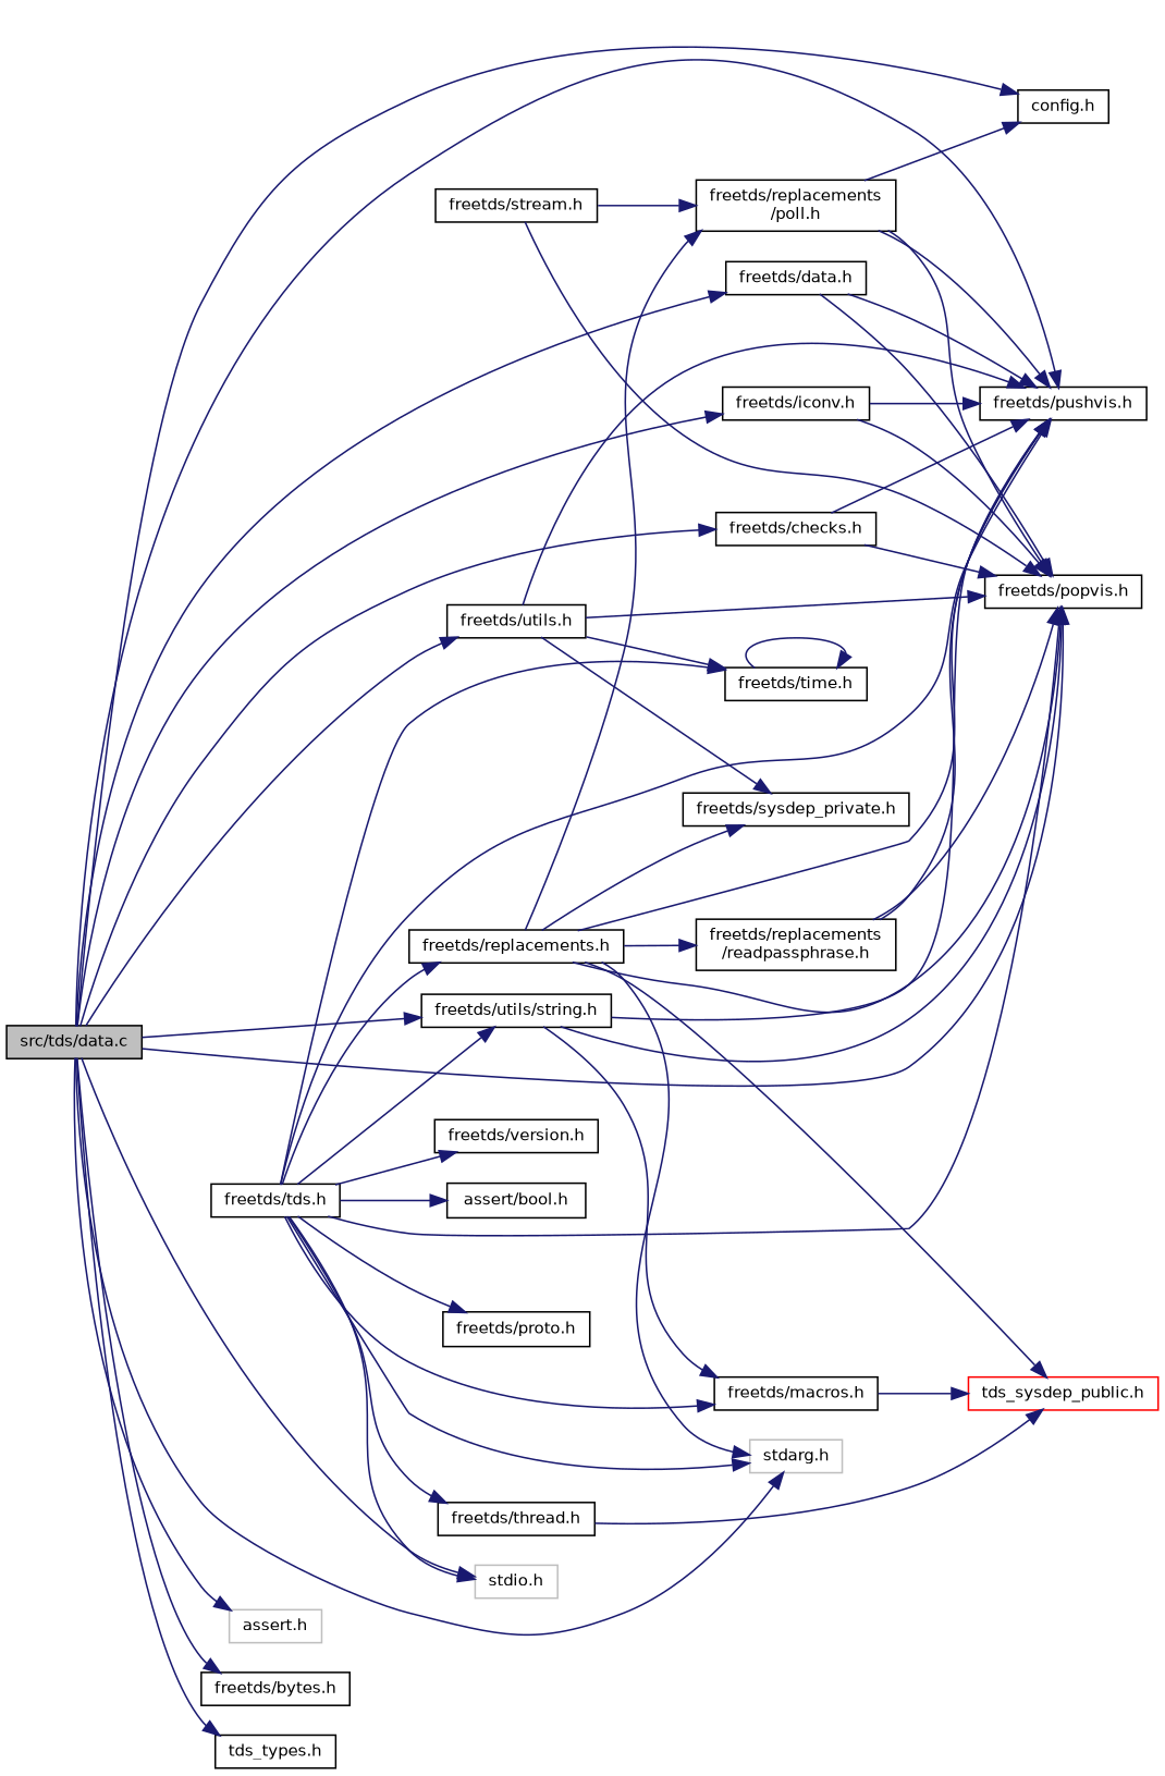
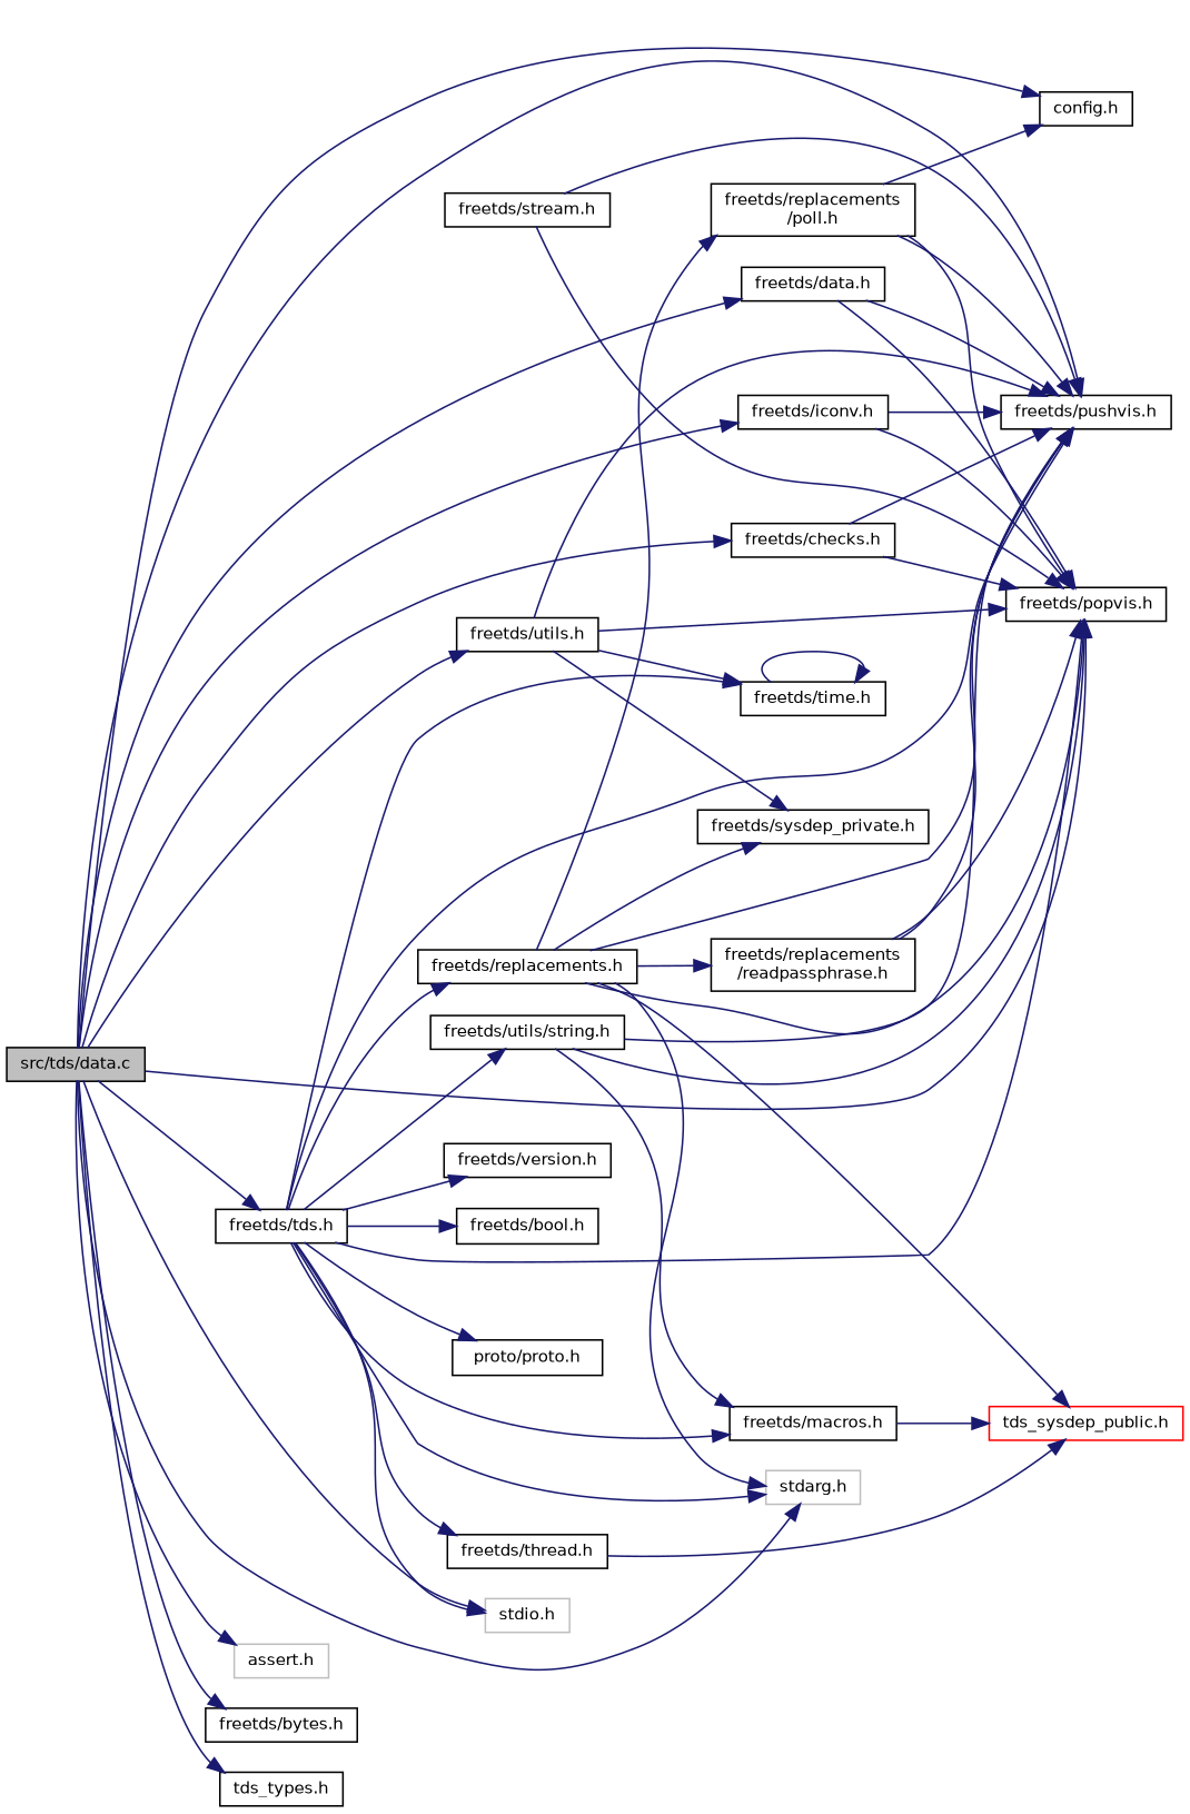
  digraph {
    rankdir=LR
    node [color=black fillcolor=white fontname=Helvetica fontsize=10 shape=record style=filled]
    edge [color=midnightblue fontname=Helvetica fontsize=10 labelfontname=Helvetica labelfontsize=10 style=solid]
    n1 [fillcolor=grey75 fontcolor=black height=0.2 label="src/tds/data.c" width=0.4]
    n2 [height=0.2 label="config.h" width=0.4]
    n3 [color=grey75 height=0.2 label="stdarg.h" width=0.4]
    n4 [color=grey75 height=0.2 label="stdio.h" width=0.4]
    n5 [color=grey75 height=0.2 label="assert.h" width=0.4]
    n6 [height=0.2 label="freetds/utils.h" width=0.4]
    n7 [height=0.2 label="freetds/pushvis.h" width=0.4]
    n8 [height=0.2 label="freetds/popvis.h" width=0.4]
    n9 [height=0.2 label="freetds/tds.h" width=0.4]
    n10 [height=0.2 label="freetds/bytes.h" width=0.4]
    n11 [height=0.2 label="freetds/iconv.h" width=0.4]
    n12 [height=0.2 label="freetds/checks.h" width=0.4]
    n13 [height=0.2 label="freetds/data.h" width=0.4]
    n14 [height=0.2 label="tds_types.h" width=0.4]
    n15 [height=0.2 label="freetds/time.h" width=0.4]
    n16 [height=0.2 label="freetds/sysdep_private.h" width=0.4]
    n17 [height=0.2 label="freetds/version.h" width=0.4]
    n18 [height=0.2 label="freetds/thread.h" width=0.4]
-   n19 [height=0.2 label="assert/bool.h" width=0.4]
+   n19 [height=0.2 label="freetds/bool.h" width=0.4]
    n20 [height=0.2 label="freetds/macros.h" width=0.4]
    n21 [height=0.2 label="freetds/utils/string.h" width=0.4]
    n22 [height=0.2 label="freetds/replacements.h" width=0.4]
-   n23 [height=0.2 label="freetds/proto.h" width=0.4]
+   n23 [height=0.2 label="proto/proto.h" width=0.4]
    n24 [height=0.2 label="freetds/stream.h" width=0.4]
    n25 [color=red height=0.2 label="tds_sysdep_public.h" width=0.4]
    n26 [height=0.2 label="freetds/replacements\l/readpassphrase.h" width=0.4]
    n27 [height=0.2 label="freetds/replacements\l/poll.h" width=0.4]
    n1 -> n2
    n1 -> n3
    n1 -> n4
    n1 -> n5
    n1 -> n6
    n1 -> n7
    n1 -> n8
-   n1 -> n21
+   n1 -> n9
    n1 -> n10
    n1 -> n11
    n1 -> n12
    n1 -> n13
    n1 -> n14
    n6 -> n7
    n6 -> n8
    n6 -> n15
    n6 -> n16
    n9 -> n3
    n9 -> n4
    n9 -> n7
    n9 -> n8
    n9 -> n15
    n9 -> n17
    n9 -> n18
    n9 -> n19
    n9 -> n20
    n9 -> n21
    n9 -> n22
    n9 -> n23
    n11 -> n7
    n11 -> n8
    n12 -> n7
    n12 -> n8
    n13 -> n7
    n13 -> n8
    n15 -> n15
    n18 -> n25
    n20 -> n25
    n21 -> n7
    n21 -> n8
    n21 -> n20
    n22 -> n3
    n22 -> n7
    n22 -> n8
    n22 -> n16
    n22 -> n25
    n22 -> n26
    n22 -> n27
-   n24 -> n27
+   n24 -> n7
    n24 -> n8
    n26 -> n7
    n26 -> n8
    n27 -> n2
    n27 -> n7
    n27 -> n8
  }
